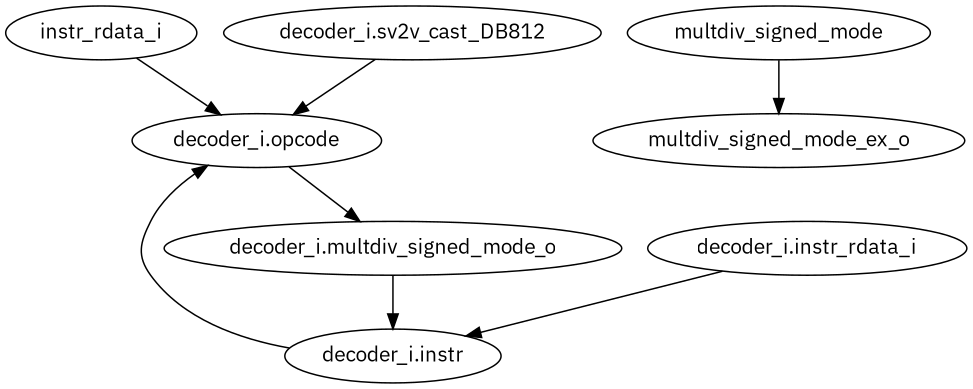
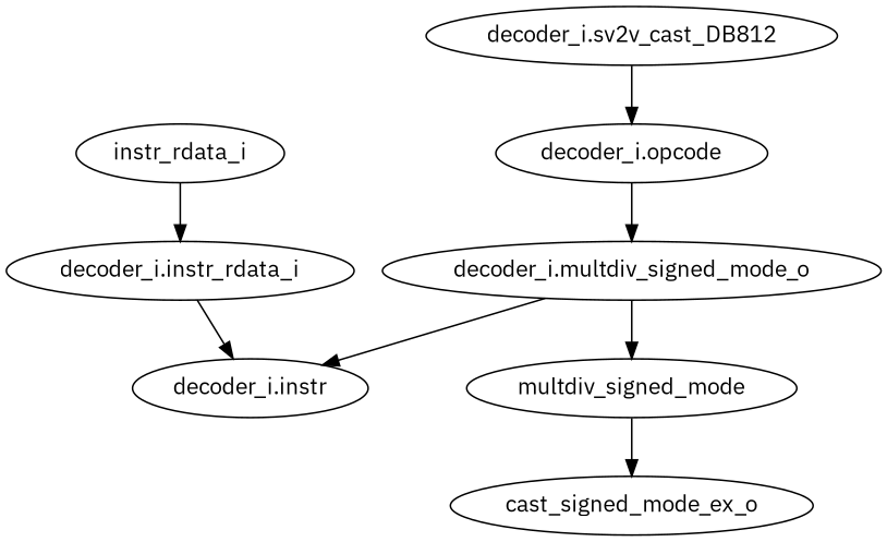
  strict digraph {
    fontname="IBM Plex Sans"
    node [complexity=8 fontname="IBM Plex Sans"]
    edge [fontname="IBM Plex Sans"]
    instr_rdata_i [importance=0.0605649207274 rank=0.00757061509093]
    "decoder_i.instr_rdata_i" [importance=0.059068958037 rank=0.00738361975462]
    "decoder_i.instr" [complexity=6 importance=0.0571989962555 rank=0.00953316604259]
    "decoder_i.opcode" [complexity=3 importance=0.0547680656854 rank=0.0182560218951]
    multdiv_signed_mode [complexity=2 importance=0.00495066982756 rank=0.00247533491378]
-   multdiv_signed_mode_ex_o [complexity=0 importance=0.00264751199353 rank=0.0]
+   multdiv_signed_mode_ex_o [complexity=0 importance=0.00264751199353 rank=0.0 label=cast_signed_mode_ex_o]
    "decoder_i.multdiv_signed_mode_o" [complexity=2 importance=0.00656501659522 rank=0.00328250829761]
    n8 [complexity=6 importance=0.0562640283759 label="decoder_i.sv2v_cast_DB812" rank=0.00937733806264]
-   instr_rdata_i -> "decoder_i.opcode"
+   instr_rdata_i -> "decoder_i.instr_rdata_i"
    "decoder_i.instr_rdata_i" -> "decoder_i.instr"
-   "decoder_i.instr" -> "decoder_i.opcode"
    "decoder_i.opcode" -> "decoder_i.multdiv_signed_mode_o"
    multdiv_signed_mode -> multdiv_signed_mode_ex_o
    "decoder_i.multdiv_signed_mode_o" -> "decoder_i.instr"
+   "decoder_i.multdiv_signed_mode_o" -> multdiv_signed_mode
    n8 -> "decoder_i.opcode"
  }
